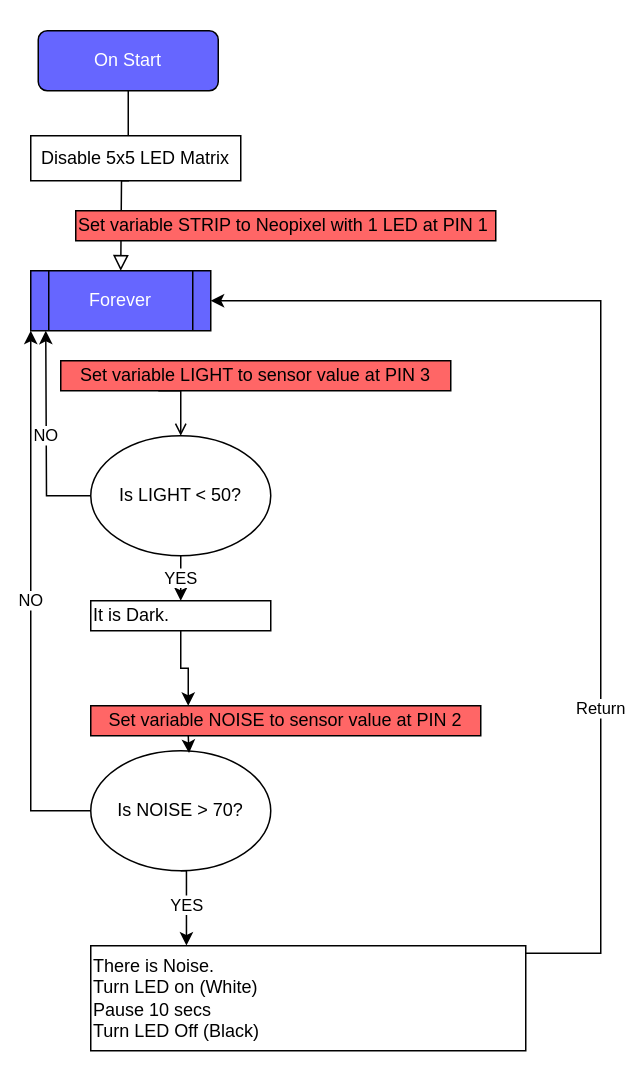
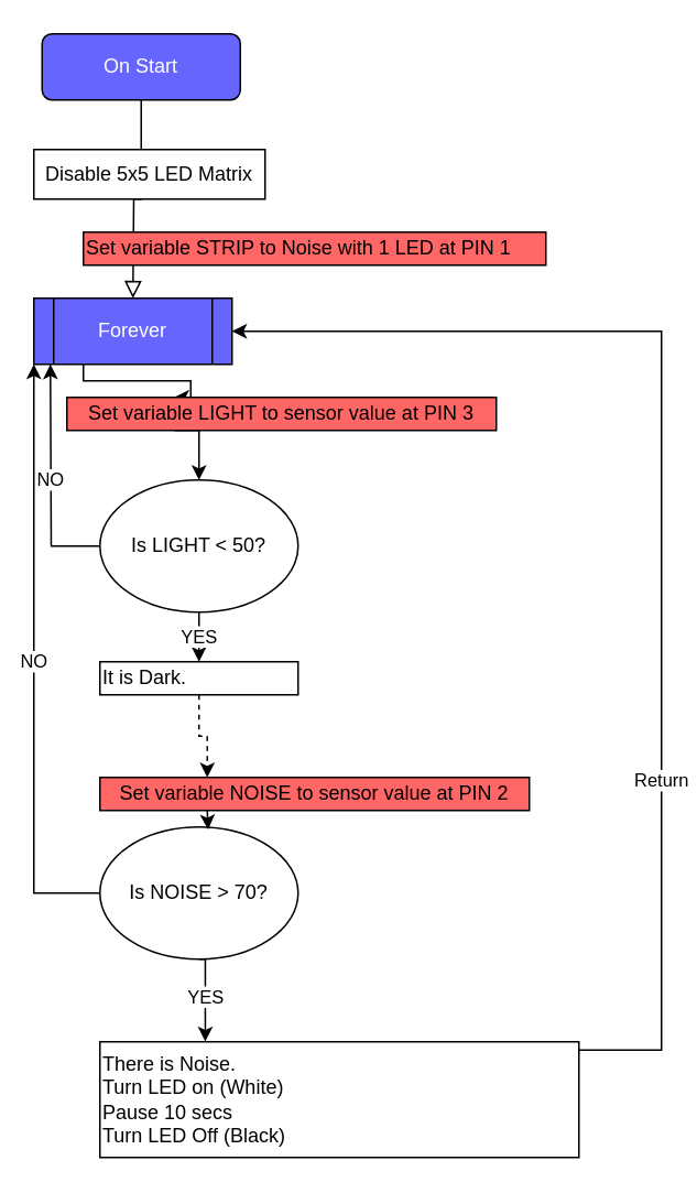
  <mxCell id="0" />
  <mxCell id="1" parent="0" />
  <mxCell id="2" value="" style="rounded=0;html=1;jettySize=auto;orthogonalLoop=1;fontSize=11;endArrow=block;endFill=0;endSize=8;strokeWidth=1;shadow=0;labelBackgroundColor=none;edgeStyle=orthogonalEdgeStyle;" parent="1" source="3" edge="1"><mxGeometry relative="1" as="geometry"><mxPoint x="80" y="180" as="targetPoint" /></mxGeometry></mxCell>
  <mxCell id="3" value="&lt;font color=&quot;#ffffff&quot;&gt;On Start&lt;/font&gt;" style="rounded=1;whiteSpace=wrap;html=1;fontSize=12;glass=0;strokeWidth=1;shadow=0;labelBackgroundColor=none;fillColor=#6666FF;" parent="1" vertex="1"><mxGeometry x="25" y="20" width="120" height="40" as="geometry" /></mxCell>
  <mxCell id="4" value="Disable 5x5 LED Matrix" style="rounded=0;whiteSpace=wrap;html=1;" parent="1" vertex="1"><mxGeometry x="20" y="90" width="140" height="30" as="geometry" /></mxCell>
+ <mxCell id="5" style="edgeStyle=orthogonalEdgeStyle;rounded=0;orthogonalLoop=1;jettySize=auto;html=1;exitX=0.25;exitY=1;exitDx=0;exitDy=0;entryX=0.25;entryY=0;entryDx=0;entryDy=0;" parent="1" source="6" target="11" edge="1"><mxGeometry relative="1" as="geometry"><mxPoint x="49.667" y="240" as="targetPoint" /><Array as="points"><mxPoint x="50" y="230" /><mxPoint x="115" y="230" /></Array></mxGeometry></mxCell>
  <mxCell id="6" value="&lt;font color=&quot;#ffffff&quot;&gt;Forever&lt;/font&gt;" style="shape=process;whiteSpace=wrap;html=1;backgroundOutline=1;fillColor=#6666FF;" parent="1" vertex="1"><mxGeometry x="20" y="180" width="120" height="40" as="geometry" /></mxCell>
  <mxCell id="7" value="YES" style="edgeStyle=orthogonalEdgeStyle;rounded=0;orthogonalLoop=1;jettySize=auto;html=1;exitX=0.5;exitY=1;exitDx=0;exitDy=0;entryX=0.5;entryY=0;entryDx=0;entryDy=0;" parent="1" source="9" target="14" edge="1"><mxGeometry relative="1" as="geometry" /></mxCell>
  <mxCell id="8" value="NO" style="edgeStyle=orthogonalEdgeStyle;rounded=0;orthogonalLoop=1;jettySize=auto;html=1;exitX=0;exitY=0.5;exitDx=0;exitDy=0;" parent="1" source="9" edge="1"><mxGeometry relative="1" as="geometry"><mxPoint x="30" y="220" as="targetPoint" /></mxGeometry></mxCell>
  <mxCell id="9" value="Is LIGHT &amp;lt; 50?" style="ellipse;whiteSpace=wrap;html=1;" parent="1" vertex="1"><mxGeometry x="60" y="290" width="120" height="80" as="geometry" /></mxCell>
- <mxCell id="10" style="edgeStyle=orthogonalEdgeStyle;rounded=0;orthogonalLoop=1;jettySize=auto;html=1;exitX=0.25;exitY=1;exitDx=0;exitDy=0;entryX=0.5;entryY=0;entryDx=0;entryDy=0;endArrow=open;" parent="1" source="11" target="9" edge="1"><mxGeometry relative="1" as="geometry" /></mxCell>
+ <mxCell id="10" style="edgeStyle=orthogonalEdgeStyle;rounded=0;orthogonalLoop=1;jettySize=auto;html=1;exitX=0.25;exitY=1;exitDx=0;exitDy=0;entryX=0.5;entryY=0;entryDx=0;entryDy=0;" parent="1" source="11" target="9" edge="1"><mxGeometry relative="1" as="geometry" /></mxCell>
  <mxCell id="11" value="Set variable LIGHT to sensor value at PIN 3" style="rounded=0;whiteSpace=wrap;html=1;fillColor=#FF6666;" parent="1" vertex="1"><mxGeometry x="40" y="240" width="260" height="20" as="geometry" /></mxCell>
- <mxCell id="12" value="Set variable STRIP to Neopixel with 1 LED at PIN 1" style="rounded=0;whiteSpace=wrap;html=1;fillColor=#FF6666;align=left;" parent="1" vertex="1"><mxGeometry x="50" y="140" width="280" height="20" as="geometry" /></mxCell>
- <mxCell id="13" style="edgeStyle=orthogonalEdgeStyle;rounded=0;orthogonalLoop=1;jettySize=auto;html=1;exitX=0.5;exitY=1;exitDx=0;exitDy=0;entryX=0.25;entryY=0;entryDx=0;entryDy=0;" parent="1" source="14" target="21" edge="1"><mxGeometry relative="1" as="geometry"><mxPoint x="59.667" y="440" as="targetPoint" /></mxGeometry></mxCell>
+ <mxCell id="12" value="Set variable STRIP to Noise with 1 LED at PIN 1" style="rounded=0;whiteSpace=wrap;html=1;fillColor=#FF6666;align=left;" parent="1" vertex="1"><mxGeometry x="50" y="140" width="280" height="20" as="geometry" /></mxCell>
+ <mxCell id="13" style="edgeStyle=orthogonalEdgeStyle;rounded=0;orthogonalLoop=1;jettySize=auto;html=1;exitX=0.5;exitY=1;exitDx=0;exitDy=0;entryX=0.25;entryY=0;entryDx=0;entryDy=0;dashed=1;" parent="1" source="14" target="21" edge="1"><mxGeometry relative="1" as="geometry"><mxPoint x="59.667" y="440" as="targetPoint" /></mxGeometry></mxCell>
  <mxCell id="14" value="&lt;div&gt;&lt;span style=&quot;font-family: &amp;#34;helvetica&amp;#34;&quot;&gt;It is Dark.&lt;/span&gt;&lt;/div&gt;" style="whiteSpace=wrap;html=1;align=left;" parent="1" vertex="1"><mxGeometry x="60" y="400" width="120" height="20" as="geometry" /></mxCell>
  <mxCell id="15" value="YES" style="edgeStyle=orthogonalEdgeStyle;rounded=0;orthogonalLoop=1;jettySize=auto;html=1;exitX=0.5;exitY=1;exitDx=0;exitDy=0;entryX=0.22;entryY=-0.002;entryDx=0;entryDy=0;entryPerimeter=0;" parent="1" source="17" target="19" edge="1"><mxGeometry relative="1" as="geometry"><Array as="points"><mxPoint x="124" y="580" /></Array></mxGeometry></mxCell>
  <mxCell id="16" value="NO" style="edgeStyle=orthogonalEdgeStyle;rounded=0;orthogonalLoop=1;jettySize=auto;html=1;exitX=0;exitY=0.5;exitDx=0;exitDy=0;entryX=0;entryY=1;entryDx=0;entryDy=0;" parent="1" source="17" target="6" edge="1"><mxGeometry relative="1" as="geometry" /></mxCell>
  <mxCell id="17" value="Is NOISE &amp;gt; 70?" style="ellipse;whiteSpace=wrap;html=1;" parent="1" vertex="1"><mxGeometry x="60" y="500" width="120" height="80" as="geometry" /></mxCell>
  <mxCell id="18" value="Return" style="edgeStyle=orthogonalEdgeStyle;rounded=0;orthogonalLoop=1;jettySize=auto;html=1;exitX=0;exitY=0.5;exitDx=0;exitDy=0;" parent="1" source="19" edge="1"><mxGeometry relative="1" as="geometry"><mxPoint x="140" y="200" as="targetPoint" /><Array as="points"><mxPoint x="400" y="635" /><mxPoint x="400" y="200" /></Array></mxGeometry></mxCell>
  <mxCell id="19" value="&lt;div&gt;&lt;span style=&quot;font-family: &amp;#34;helvetica&amp;#34;&quot;&gt;There is Noise.&lt;/span&gt;&lt;/div&gt;&lt;span style=&quot;color: rgb(0 , 0 , 0) ; font-family: &amp;#34;helvetica&amp;#34; ; font-size: 12px ; font-style: normal ; font-weight: 400 ; letter-spacing: normal ; text-indent: 0px ; text-transform: none ; word-spacing: 0px ; background-color: rgb(248 , 249 , 250) ; display: inline ; float: none&quot;&gt;&lt;div&gt;Turn LED on (White)&lt;/div&gt;&lt;div&gt;Pause 10 secs&lt;/div&gt;&lt;div&gt;Turn LED Off (Black)&lt;/div&gt;&lt;/span&gt;" style="whiteSpace=wrap;html=1;align=left;" parent="1" vertex="1"><mxGeometry x="60" y="630" width="290" height="70" as="geometry" /></mxCell>
  <mxCell id="20" value="" style="edgeStyle=orthogonalEdgeStyle;rounded=0;orthogonalLoop=1;jettySize=auto;html=1;exitX=0.25;exitY=1;exitDx=0;exitDy=0;entryX=0.546;entryY=0.019;entryDx=0;entryDy=0;entryPerimeter=0;" parent="1" source="21" target="17" edge="1"><mxGeometry relative="1" as="geometry" /></mxCell>
  <mxCell id="21" value="Set variable NOISE to sensor value at PIN 2" style="rounded=0;whiteSpace=wrap;html=1;fillColor=#FF6666;" parent="1" vertex="1"><mxGeometry x="60" y="470" width="260" height="20" as="geometry" /></mxCell>
